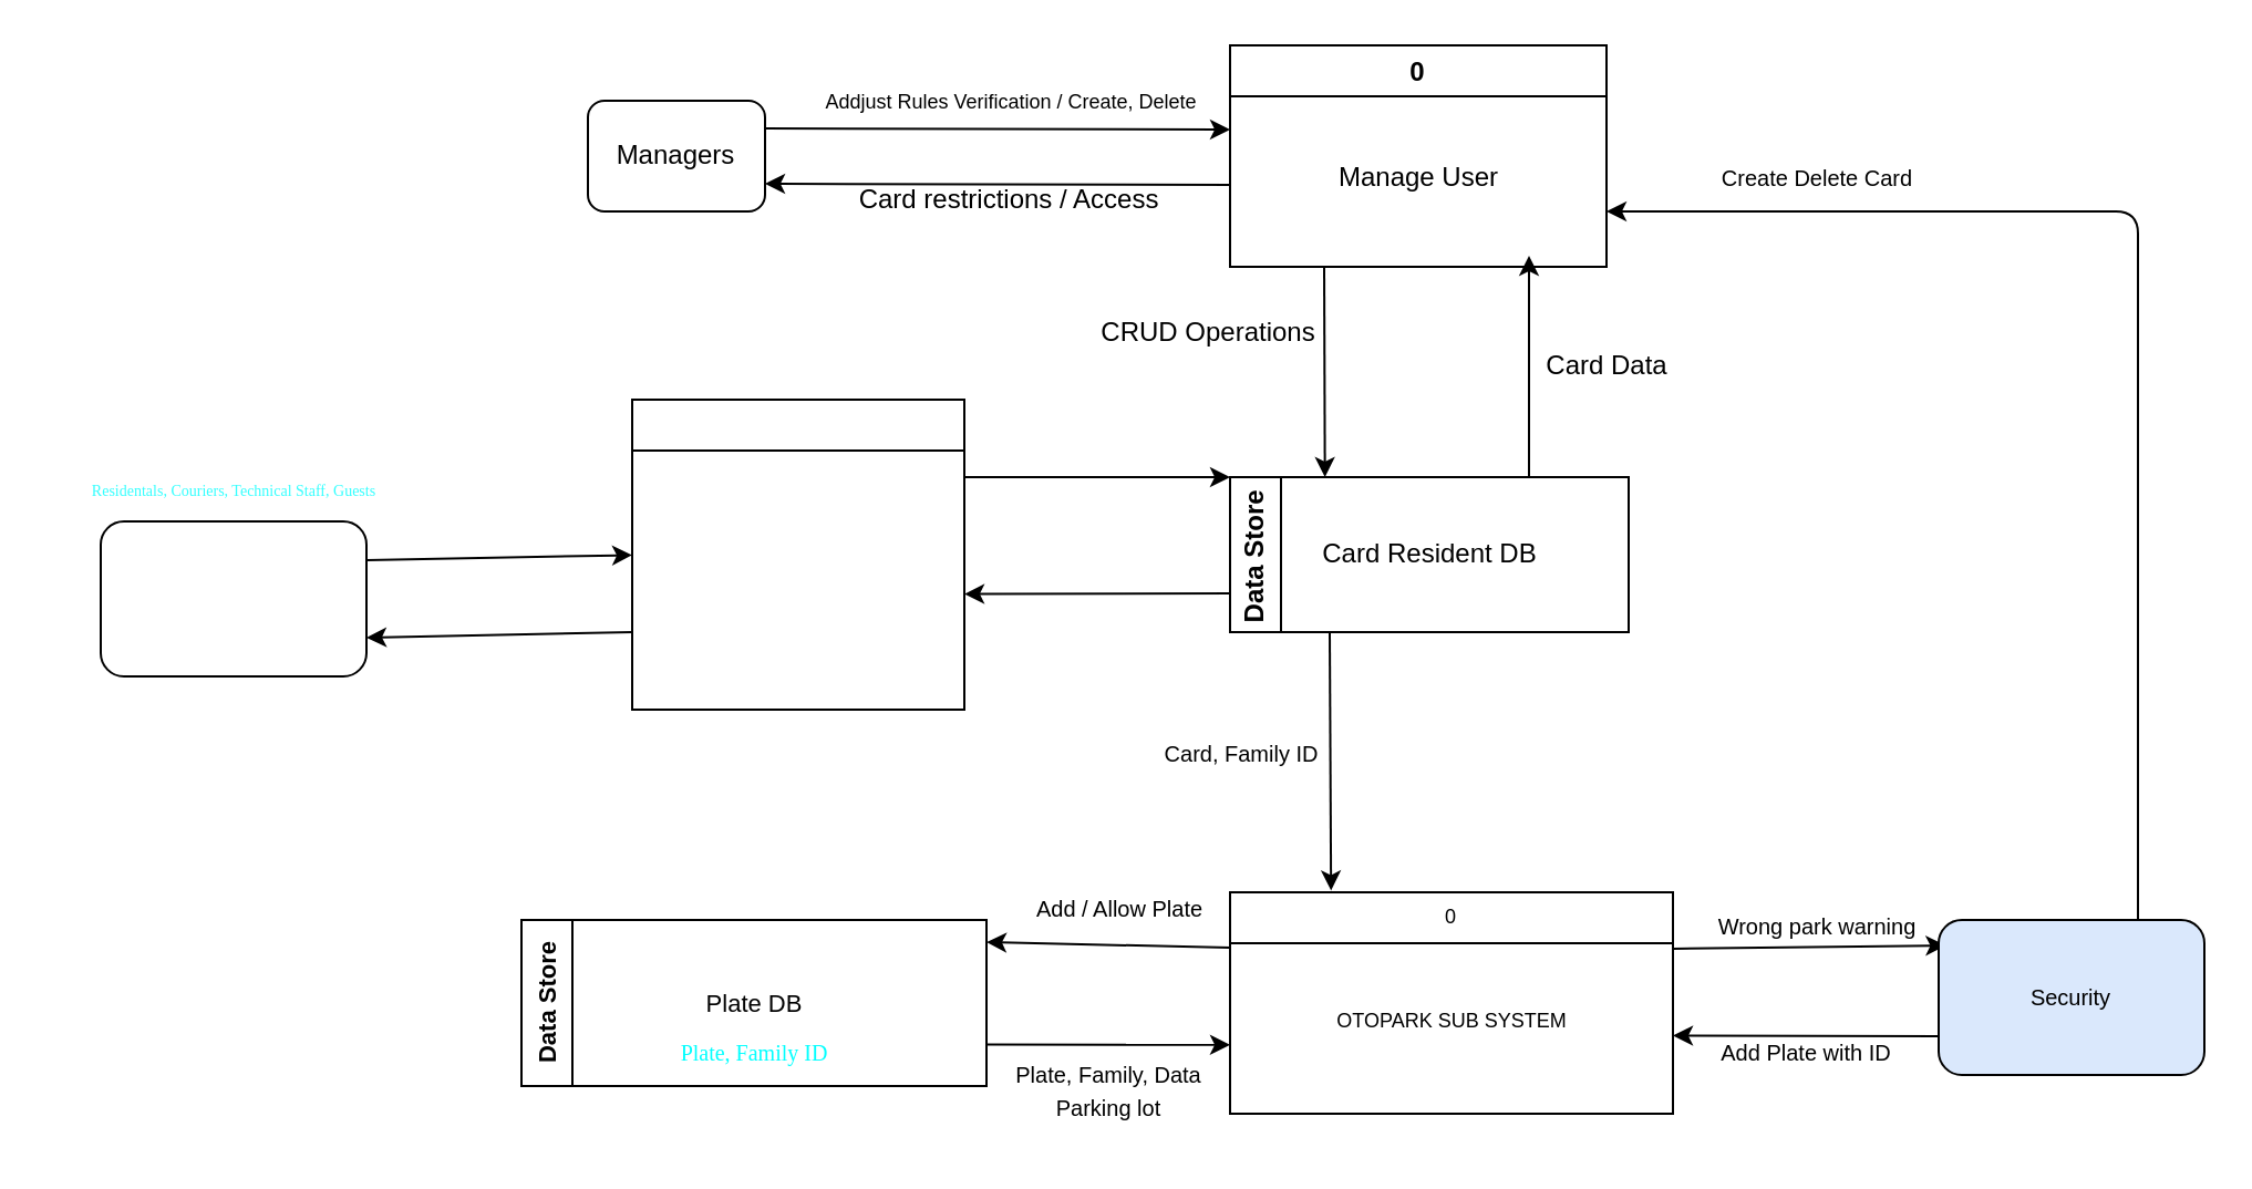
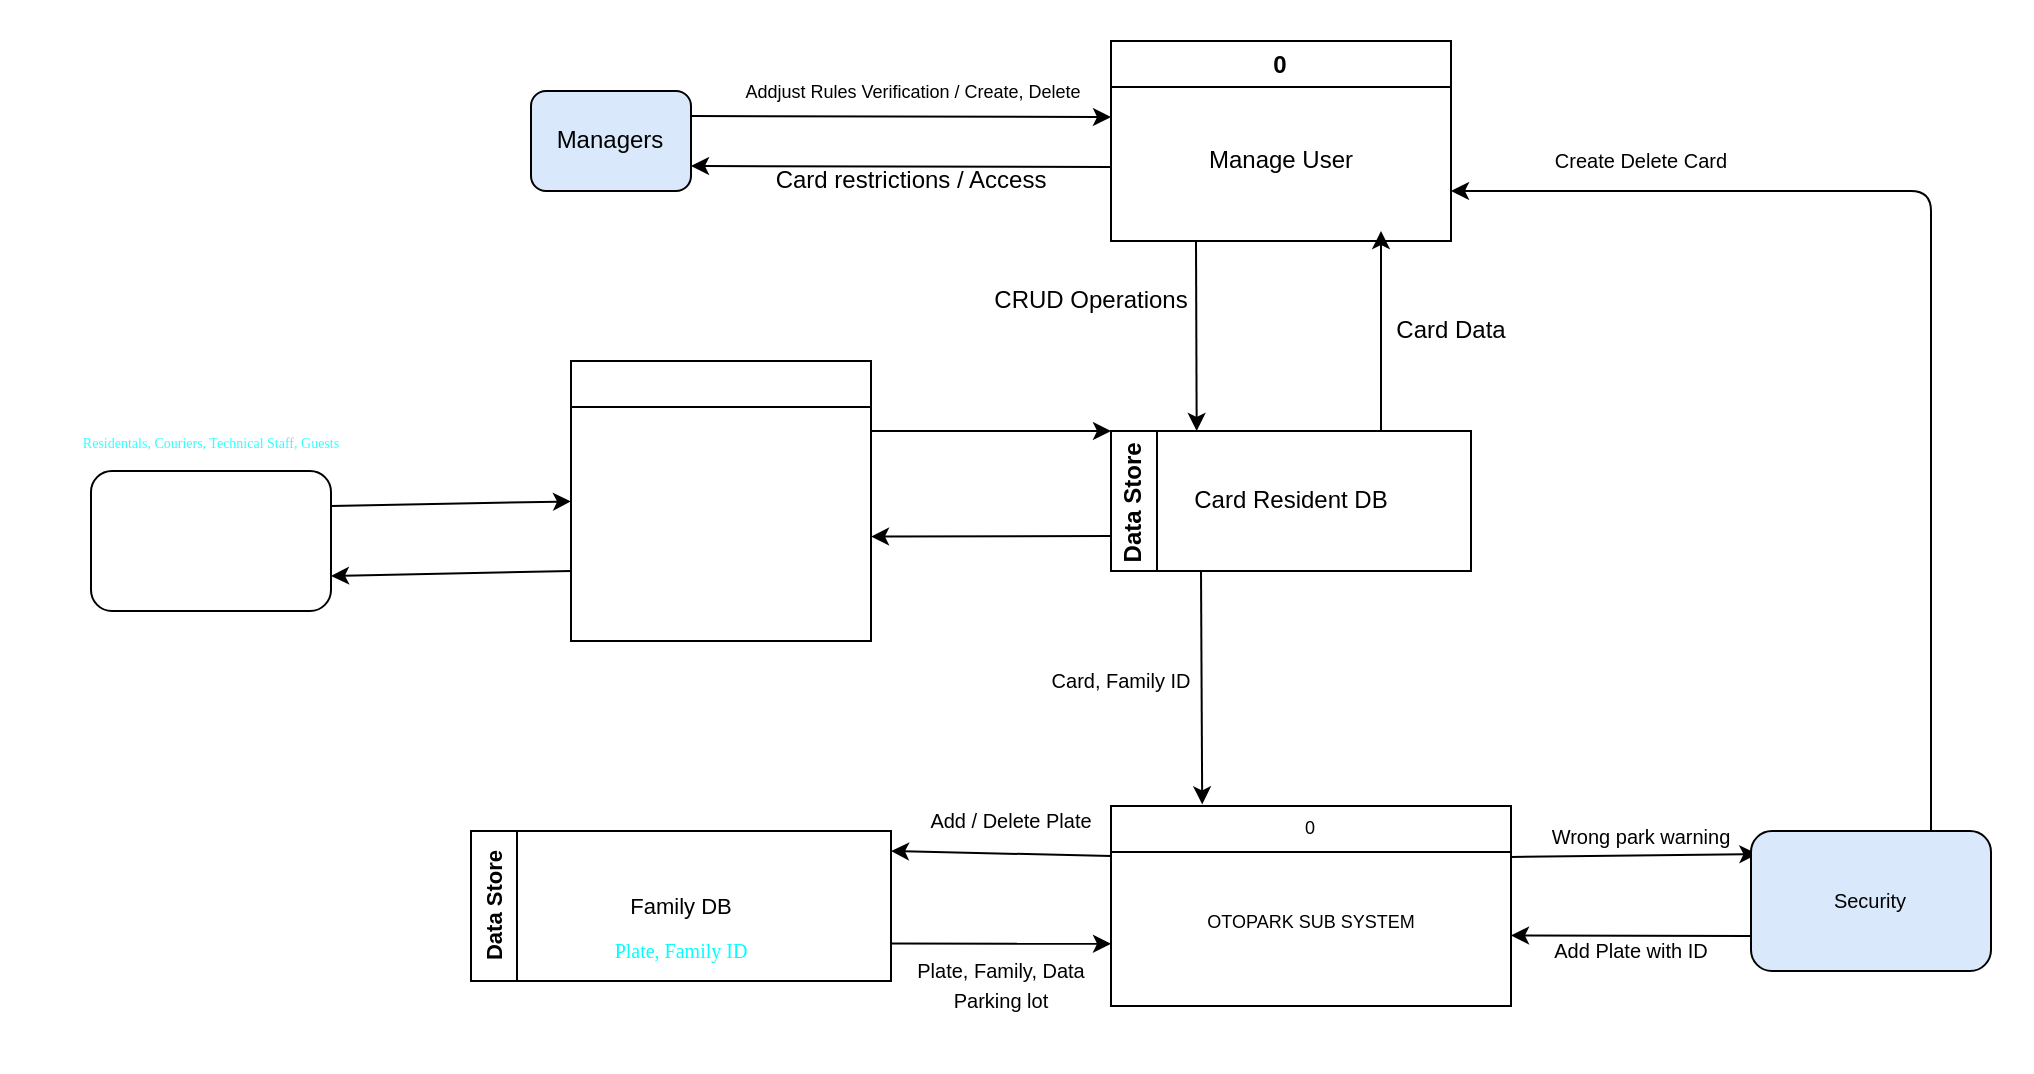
  <mxCell id="0" />
  <mxCell id="1" parent="0" />
  <mxCell id="2" style="edgeStyle=none;html=1;entryX=1;entryY=0.75;entryDx=0;entryDy=0;" edge="1" parent="1" target="8"><mxGeometry relative="1" as="geometry"><mxPoint x="555" y="83" as="sourcePoint" /></mxGeometry></mxCell>
  <mxCell id="3" style="edgeStyle=none;html=1;exitX=0.25;exitY=1;exitDx=0;exitDy=0;" edge="1" parent="1" source="4"><mxGeometry relative="1" as="geometry"><mxPoint x="597.846" y="215" as="targetPoint" /></mxGeometry></mxCell>
  <mxCell id="4" value="0" style="swimlane;" vertex="1" parent="1"><mxGeometry x="555" y="20" width="170" height="100" as="geometry" /></mxCell>
  <mxCell id="5" value="Manage User" style="text;html=1;align=center;verticalAlign=middle;resizable=0;points=[];autosize=1;strokeColor=none;fillColor=none;" vertex="1" parent="4"><mxGeometry x="35" y="45" width="100" height="30" as="geometry" /></mxCell>
  <mxCell id="6" style="edgeStyle=none;html=1;exitX=1;exitY=0.25;exitDx=0;exitDy=0;" edge="1" parent="1" source="8"><mxGeometry relative="1" as="geometry"><mxPoint x="555" y="58" as="targetPoint" /></mxGeometry></mxCell>
  <mxCell id="7" value="&lt;font style=&quot;font-size: 9px;&quot;&gt;Addjust Rules Verification / Create, Delete&lt;/font&gt;" style="edgeLabel;html=1;align=center;verticalAlign=middle;resizable=0;points=[];" vertex="1" connectable="0" parent="6"><mxGeometry x="-0.314" y="1" relative="1" as="geometry"><mxPoint x="38" y="-12" as="offset" /></mxGeometry></mxCell>
- <mxCell id="8" value="Managers" style="rounded=1;whiteSpace=wrap;html=1;" vertex="1" parent="1"><mxGeometry x="265" y="45" width="80" height="50" as="geometry" /></mxCell>
+ <mxCell id="8" value="Managers" style="rounded=1;whiteSpace=wrap;html=1;fillColor=#dae8fc;" vertex="1" parent="1"><mxGeometry x="265" y="45" width="80" height="50" as="geometry" /></mxCell>
  <mxCell id="9" value="Card restrictions / Access" style="text;html=1;align=center;verticalAlign=middle;resizable=0;points=[];autosize=1;strokeColor=none;fillColor=none;" vertex="1" parent="1"><mxGeometry x="375" y="75" width="160" height="30" as="geometry" /></mxCell>
  <mxCell id="10" style="edgeStyle=none;html=1;exitX=0.75;exitY=0;exitDx=0;exitDy=0;" edge="1" parent="1" source="13"><mxGeometry relative="1" as="geometry"><mxPoint x="690" y="115" as="targetPoint" /></mxGeometry></mxCell>
  <mxCell id="11" style="edgeStyle=none;html=1;exitX=0.25;exitY=1;exitDx=0;exitDy=0;entryX=0.228;entryY=-0.008;entryDx=0;entryDy=0;entryPerimeter=0;fontSize=10;" edge="1" parent="1" source="13" target="19"><mxGeometry relative="1" as="geometry" /></mxCell>
  <mxCell id="12" style="edgeStyle=none;html=1;exitX=0;exitY=0.75;exitDx=0;exitDy=0;fontFamily=Helvetica;fontSize=10;fontColor=#FFFFFF;" edge="1" parent="1" source="13"><mxGeometry relative="1" as="geometry"><mxPoint x="435" y="267.759" as="targetPoint" /></mxGeometry></mxCell>
  <mxCell id="13" value="Data Store&amp;nbsp;" style="swimlane;horizontal=0;whiteSpace=wrap;html=1;" vertex="1" parent="1"><mxGeometry x="555" y="215" width="180" height="70" as="geometry" /></mxCell>
  <mxCell id="14" value="Card Resident DB" style="text;html=1;align=center;verticalAlign=middle;resizable=0;points=[];autosize=1;strokeColor=none;fillColor=none;" vertex="1" parent="13"><mxGeometry x="30" y="20" width="120" height="30" as="geometry" /></mxCell>
  <mxCell id="15" value="CRUD Operations" style="text;html=1;align=center;verticalAlign=middle;resizable=0;points=[];autosize=1;strokeColor=none;fillColor=none;" vertex="1" parent="1"><mxGeometry x="485" y="135" width="120" height="30" as="geometry" /></mxCell>
  <mxCell id="16" value="Card Data" style="text;html=1;align=center;verticalAlign=middle;resizable=0;points=[];autosize=1;strokeColor=none;fillColor=none;" vertex="1" parent="1"><mxGeometry x="685" y="150" width="80" height="30" as="geometry" /></mxCell>
  <mxCell id="17" style="edgeStyle=none;html=1;exitX=0;exitY=0.25;exitDx=0;exitDy=0;fontSize=11;" edge="1" parent="1" source="19"><mxGeometry relative="1" as="geometry"><mxPoint x="445" y="425" as="targetPoint" /></mxGeometry></mxCell>
  <mxCell id="18" style="edgeStyle=none;html=1;fontSize=10;entryX=1.029;entryY=0.8;entryDx=0;entryDy=0;entryPerimeter=0;" edge="1" parent="1" target="32"><mxGeometry relative="1" as="geometry"><mxPoint x="755" y="428" as="sourcePoint" /></mxGeometry></mxCell>
  <mxCell id="19" value="&lt;span style=&quot;font-weight: 400;&quot;&gt;0&lt;/span&gt;" style="swimlane;whiteSpace=wrap;html=1;fontSize=9;" vertex="1" parent="1"><mxGeometry x="555" y="402.5" width="200" height="100" as="geometry" /></mxCell>
  <mxCell id="20" value="&lt;span style=&quot;font-size: 9px;&quot;&gt;OTOPARK SUB SYSTEM&lt;/span&gt;" style="text;html=1;align=center;verticalAlign=middle;resizable=0;points=[];autosize=1;strokeColor=none;fillColor=none;fontSize=11;" vertex="1" parent="19"><mxGeometry x="35" y="42.5" width="130" height="30" as="geometry" /></mxCell>
  <mxCell id="21" style="edgeStyle=none;html=1;exitX=1;exitY=0.75;exitDx=0;exitDy=0;fontSize=11;" edge="1" parent="1" source="22"><mxGeometry relative="1" as="geometry"><mxPoint x="555" y="471.368" as="targetPoint" /></mxGeometry></mxCell>
  <mxCell id="22" value="&lt;font style=&quot;font-size: 11px;&quot;&gt;Data Store&lt;/font&gt;" style="swimlane;horizontal=0;whiteSpace=wrap;html=1;fontSize=9;" vertex="1" parent="1"><mxGeometry x="235" y="415" width="210" height="75" as="geometry" /></mxCell>
- <mxCell id="23" value="Plate DB" style="text;html=1;align=center;verticalAlign=middle;resizable=0;points=[];autosize=1;strokeColor=none;fillColor=none;fontSize=11;" vertex="1" parent="22"><mxGeometry x="70" y="22.5" width="70" height="30" as="geometry" /></mxCell>
+ <mxCell id="23" value="Family DB" style="text;html=1;align=center;verticalAlign=middle;resizable=0;points=[];autosize=1;strokeColor=none;fillColor=none;fontSize=11;" vertex="1" parent="22"><mxGeometry x="70" y="22.5" width="70" height="30" as="geometry" /></mxCell>
  <mxCell id="24" value="&lt;font color=&quot;#00ffff&quot; face=&quot;Comic Sans MS&quot;&gt;Plate, Family ID&lt;/font&gt;" style="text;html=1;align=center;verticalAlign=middle;resizable=0;points=[];autosize=1;strokeColor=none;fillColor=none;fontSize=10;" vertex="1" parent="22"><mxGeometry x="55" y="45" width="100" height="30" as="geometry" /></mxCell>
- <mxCell id="25" value="&lt;font size=&quot;1&quot;&gt;Add / Allow Plate&lt;/font&gt;" style="text;html=1;align=center;verticalAlign=middle;resizable=0;points=[];autosize=1;strokeColor=none;fillColor=none;fontSize=11;" vertex="1" parent="1"><mxGeometry x="455" y="395" width="100" height="30" as="geometry" /></mxCell>
+ <mxCell id="25" value="&lt;font size=&quot;1&quot;&gt;Add / Delete Plate&lt;/font&gt;" style="text;html=1;align=center;verticalAlign=middle;resizable=0;points=[];autosize=1;strokeColor=none;fillColor=none;fontSize=11;" vertex="1" parent="1"><mxGeometry x="455" y="395" width="100" height="30" as="geometry" /></mxCell>
  <mxCell id="26" value="Plate, Family, Data" style="text;html=1;align=center;verticalAlign=middle;resizable=0;points=[];autosize=1;strokeColor=none;fillColor=none;fontSize=10;" vertex="1" parent="1"><mxGeometry x="445" y="470" width="110" height="30" as="geometry" /></mxCell>
  <mxCell id="27" value="Card, Family ID" style="text;html=1;align=center;verticalAlign=middle;resizable=0;points=[];autosize=1;strokeColor=none;fillColor=none;fontSize=10;" vertex="1" parent="1"><mxGeometry x="515" y="325" width="90" height="30" as="geometry" /></mxCell>
  <mxCell id="28" value="Parking lot" style="text;html=1;align=center;verticalAlign=middle;resizable=0;points=[];autosize=1;strokeColor=none;fillColor=none;fontSize=10;" vertex="1" parent="1"><mxGeometry x="465" y="485" width="70" height="30" as="geometry" /></mxCell>
  <mxCell id="29" style="edgeStyle=orthogonalEdgeStyle;html=1;exitX=0.75;exitY=0;exitDx=0;exitDy=0;entryX=1;entryY=0.75;entryDx=0;entryDy=0;fontSize=10;" edge="1" parent="1" source="31" target="4"><mxGeometry relative="1" as="geometry"><Array as="points"><mxPoint x="965" y="95" /></Array></mxGeometry></mxCell>
  <mxCell id="30" style="edgeStyle=none;html=1;exitX=0;exitY=0.75;exitDx=0;exitDy=0;fontSize=10;" edge="1" parent="1" source="31"><mxGeometry relative="1" as="geometry"><mxPoint x="755" y="467.258" as="targetPoint" /></mxGeometry></mxCell>
  <mxCell id="31" value="Security" style="rounded=1;whiteSpace=wrap;html=1;fontSize=10;fillColor=#dae8fc;" vertex="1" parent="1"><mxGeometry x="875" y="415" width="120" height="70" as="geometry" /></mxCell>
  <mxCell id="32" value="Wrong park warning" style="text;html=1;align=center;verticalAlign=middle;resizable=0;points=[];autosize=1;strokeColor=none;fillColor=none;fontSize=10;" vertex="1" parent="1"><mxGeometry x="765" y="402.5" width="110" height="30" as="geometry" /></mxCell>
  <mxCell id="33" value="Create Delete Card" style="text;html=1;align=center;verticalAlign=middle;resizable=0;points=[];autosize=1;strokeColor=none;fillColor=none;fontSize=10;" vertex="1" parent="1"><mxGeometry x="765" y="65" width="110" height="30" as="geometry" /></mxCell>
  <mxCell id="34" value="Add Plate with ID" style="text;html=1;align=center;verticalAlign=middle;resizable=0;points=[];autosize=1;strokeColor=none;fillColor=none;fontSize=10;" vertex="1" parent="1"><mxGeometry x="765" y="460" width="100" height="30" as="geometry" /></mxCell>
  <mxCell id="35" style="edgeStyle=none;html=1;exitX=0;exitY=0.75;exitDx=0;exitDy=0;fontFamily=Helvetica;fontSize=10;fontColor=#FFFFFF;entryX=1;entryY=0.75;entryDx=0;entryDy=0;" edge="1" parent="1" source="37" target="40"><mxGeometry relative="1" as="geometry"><mxPoint x="195" y="290.2" as="targetPoint" /></mxGeometry></mxCell>
  <mxCell id="36" style="edgeStyle=none;html=1;exitX=1;exitY=0.25;exitDx=0;exitDy=0;entryX=0;entryY=0;entryDx=0;entryDy=0;fontFamily=Helvetica;fontSize=10;fontColor=#FFFFFF;" edge="1" parent="1" source="37" target="13"><mxGeometry relative="1" as="geometry" /></mxCell>
  <mxCell id="37" value="&lt;font face=&quot;Helvetica&quot; color=&quot;#ffffff&quot;&gt;0&lt;/font&gt;" style="swimlane;whiteSpace=wrap;html=1;fontFamily=Comic Sans MS;fontSize=10;fontColor=#00FFFF;" vertex="1" parent="1"><mxGeometry x="285" y="180" width="150" height="140" as="geometry" /></mxCell>
  <mxCell id="38" value="Card Reading&amp;nbsp;" style="text;html=1;align=center;verticalAlign=middle;resizable=0;points=[];autosize=1;strokeColor=none;fillColor=none;fontSize=10;fontFamily=Helvetica;fontColor=#FFFFFF;" vertex="1" parent="37"><mxGeometry x="30" y="60" width="90" height="30" as="geometry" /></mxCell>
  <mxCell id="39" style="edgeStyle=none;html=1;exitX=1;exitY=0.25;exitDx=0;exitDy=0;fontFamily=Comic Sans MS;fontSize=7;fontColor=#33FFFF;" edge="1" parent="1" source="40"><mxGeometry relative="1" as="geometry"><mxPoint x="285" y="250.2" as="targetPoint" /></mxGeometry></mxCell>
  <mxCell id="40" value="Reject Users" style="rounded=1;whiteSpace=wrap;html=1;fontFamily=Helvetica;fontSize=10;fontColor=#FFFFFF;" vertex="1" parent="1"><mxGeometry x="45" y="235" width="120" height="70" as="geometry" /></mxCell>
  <mxCell id="41" value="&lt;font color=&quot;#33ffff&quot; style=&quot;font-size: 7px;&quot; face=&quot;Comic Sans MS&quot;&gt;Residentals, Couriers, Technical Staff, Guests&lt;/font&gt;" style="text;html=1;align=center;verticalAlign=middle;resizable=0;points=[];autosize=1;strokeColor=none;fillColor=none;fontSize=10;fontFamily=Helvetica;fontColor=#FFFFFF;" vertex="1" parent="1"><mxGeometry x="20" y="205" width="170" height="30" as="geometry" /></mxCell>
  <mxCell id="42" value="&lt;font face=&quot;Helvetica&quot; style=&quot;font-size: 10px;&quot; color=&quot;#ffffff&quot;&gt;Card Info&amp;nbsp;&lt;/font&gt;" style="text;html=1;align=center;verticalAlign=middle;resizable=0;points=[];autosize=1;strokeColor=none;fillColor=none;fontSize=7;fontFamily=Comic Sans MS;fontColor=#33FFFF;" vertex="1" parent="1"><mxGeometry x="195" y="105" width="70" height="30" as="geometry" /></mxCell>
  <mxCell id="43" value="Allow/Reject Reading/Exit" style="text;html=1;align=center;verticalAlign=middle;resizable=0;points=[];autosize=1;strokeColor=none;fillColor=none;fontSize=10;fontFamily=Helvetica;fontColor=#FFFFFF;" vertex="1" parent="1"><mxGeometry x="150" y="285" width="150" height="30" as="geometry" /></mxCell>
  <mxCell id="44" value="Exists, Permission check Query" style="text;html=1;align=center;verticalAlign=middle;resizable=0;points=[];autosize=1;strokeColor=none;fillColor=none;fontSize=10;fontFamily=Helvetica;fontColor=#FFFFFF;" vertex="1" parent="1"><mxGeometry x="425" y="185" width="160" height="30" as="geometry" /></mxCell>
  <mxCell id="45" value="User info" style="text;html=1;align=center;verticalAlign=middle;resizable=0;points=[];autosize=1;strokeColor=none;fillColor=none;fontSize=10;fontFamily=Helvetica;fontColor=#FFFFFF;" vertex="1" parent="1"><mxGeometry x="465" y="265" width="60" height="30" as="geometry" /></mxCell>
